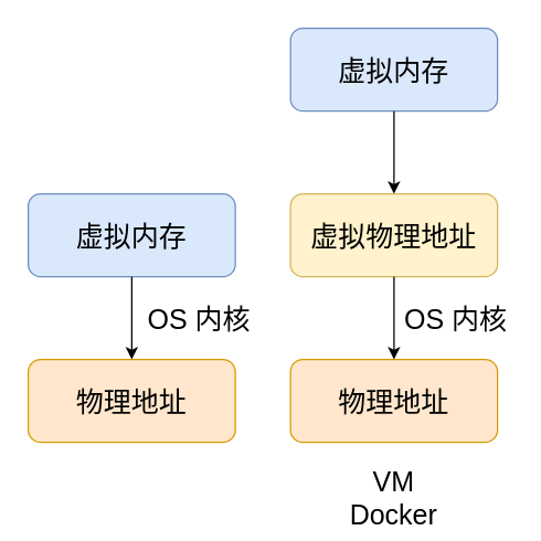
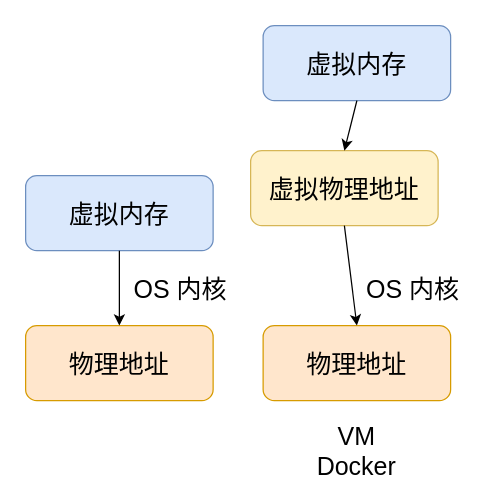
  <mxCell id="0" />
  <mxCell id="1" parent="0" />
- <mxCell id="2" value="虚拟物理地址" style="rounded=1;whiteSpace=wrap;html=1;fontSize=20;fillColor=#fff2cc;strokeColor=#d6b656;" vertex="1" parent="1"><mxGeometry x="210" y="140" width="150" height="60" as="geometry" /></mxCell>
+ <mxCell id="2" value="虚拟物理地址" style="rounded=1;whiteSpace=wrap;html=1;fontSize=20;fillColor=#fff2cc;strokeColor=#d6b656;" vertex="1" parent="1"><mxGeometry x="200" y="120" width="150" height="60" as="geometry" /></mxCell>
  <mxCell id="3" value="物理地址" style="rounded=1;whiteSpace=wrap;html=1;fontSize=20;fillColor=#ffe6cc;strokeColor=#d79b00;" vertex="1" parent="1"><mxGeometry x="210" y="260" width="150" height="60" as="geometry" /></mxCell>
  <mxCell id="4" value="虚拟内存" style="rounded=1;whiteSpace=wrap;html=1;fontSize=20;fillColor=#dae8fc;strokeColor=#6c8ebf;" vertex="1" parent="1"><mxGeometry x="210" y="20" width="150" height="60" as="geometry" /></mxCell>
  <mxCell id="5" value="物理地址" style="rounded=1;whiteSpace=wrap;html=1;fontSize=20;fillColor=#ffe6cc;strokeColor=#d79b00;" vertex="1" parent="1"><mxGeometry x="20" y="260" width="150" height="60" as="geometry" /></mxCell>
  <mxCell id="6" value="虚拟内存" style="rounded=1;whiteSpace=wrap;html=1;fontSize=20;fillColor=#dae8fc;strokeColor=#6c8ebf;" vertex="1" parent="1"><mxGeometry x="20" y="140" width="150" height="60" as="geometry" /></mxCell>
  <mxCell id="7" value="VM Docker" style="text;html=1;strokeColor=none;fillColor=none;align=center;verticalAlign=middle;whiteSpace=wrap;rounded=0;fontSize=20;" vertex="1" parent="1"><mxGeometry x="250" y="350" width="70" height="20" as="geometry" /></mxCell>
  <mxCell id="8" value="" style="endArrow=classic;html=1;fontSize=20;exitX=0.5;exitY=1;exitDx=0;exitDy=0;entryX=0.5;entryY=0;entryDx=0;entryDy=0;" edge="1" parent="1" source="6" target="5"><mxGeometry width="50" height="50" relative="1" as="geometry"><mxPoint x="-100" y="280" as="sourcePoint" /><mxPoint x="-50" y="230" as="targetPoint" /></mxGeometry></mxCell>
  <mxCell id="9" value="" style="endArrow=classic;html=1;fontSize=20;exitX=0.5;exitY=1;exitDx=0;exitDy=0;entryX=0.5;entryY=0;entryDx=0;entryDy=0;" edge="1" parent="1" source="2" target="3"><mxGeometry width="50" height="50" relative="1" as="geometry"><mxPoint x="-170" y="340" as="sourcePoint" /><mxPoint x="-120" y="290" as="targetPoint" /></mxGeometry></mxCell>
  <mxCell id="10" value="" style="endArrow=classic;html=1;fontSize=20;exitX=0.5;exitY=1;exitDx=0;exitDy=0;entryX=0.5;entryY=0;entryDx=0;entryDy=0;" edge="1" parent="1" source="4" target="2"><mxGeometry width="50" height="50" relative="1" as="geometry"><mxPoint x="-110" y="260" as="sourcePoint" /><mxPoint x="-60" y="210" as="targetPoint" /></mxGeometry></mxCell>
  <mxCell id="11" value="OS 内核" style="text;html=1;strokeColor=none;fillColor=none;align=center;verticalAlign=middle;whiteSpace=wrap;rounded=0;fontSize=20;" vertex="1" parent="1"><mxGeometry x="104" y="220" width="80" height="20" as="geometry" /></mxCell>
  <mxCell id="12" value="OS 内核" style="text;html=1;strokeColor=none;fillColor=none;align=center;verticalAlign=middle;whiteSpace=wrap;rounded=0;fontSize=20;" vertex="1" parent="1"><mxGeometry x="290" y="220" width="80" height="20" as="geometry" /></mxCell>
